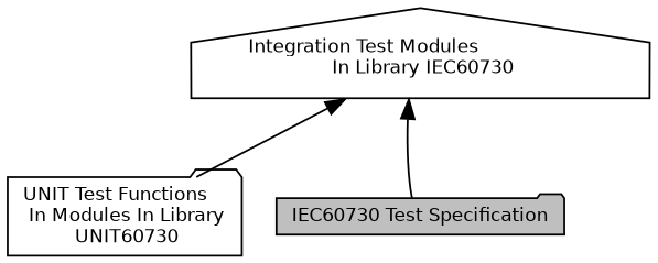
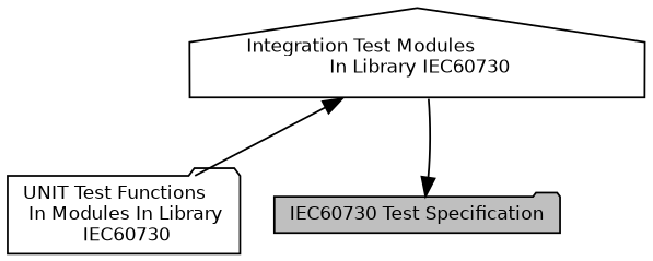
  digraph {
    rankdir=TB
    node [color=black fillcolor=white fontname=Helvetica fontsize=10 shape=folder style=filled]
    edge [dir=back fontname=Helvetica fontsize=10 labelfontname=Helvetica labelfontsize=10 shape=plaintext style=solid]
    n1 [height=0.2 label="Integration Test Modules\l In Library IEC60730" shape=house width=0.4]
-   n2 [height=0.2 label="UNIT Test Functions\l In Modules In Library\l UNIT60730" width=0.4]
+   n2 [height=0.2 label="UNIT Test Functions\l In Modules In Library\l IEC60730" width=0.4]
    n3 [fillcolor=grey75 fontcolor=black height=0.2 label="IEC60730 Test Specification" width=0.4]
    n1 -> n2
-   n1 -> n3
+   n3 -> n1
  }
